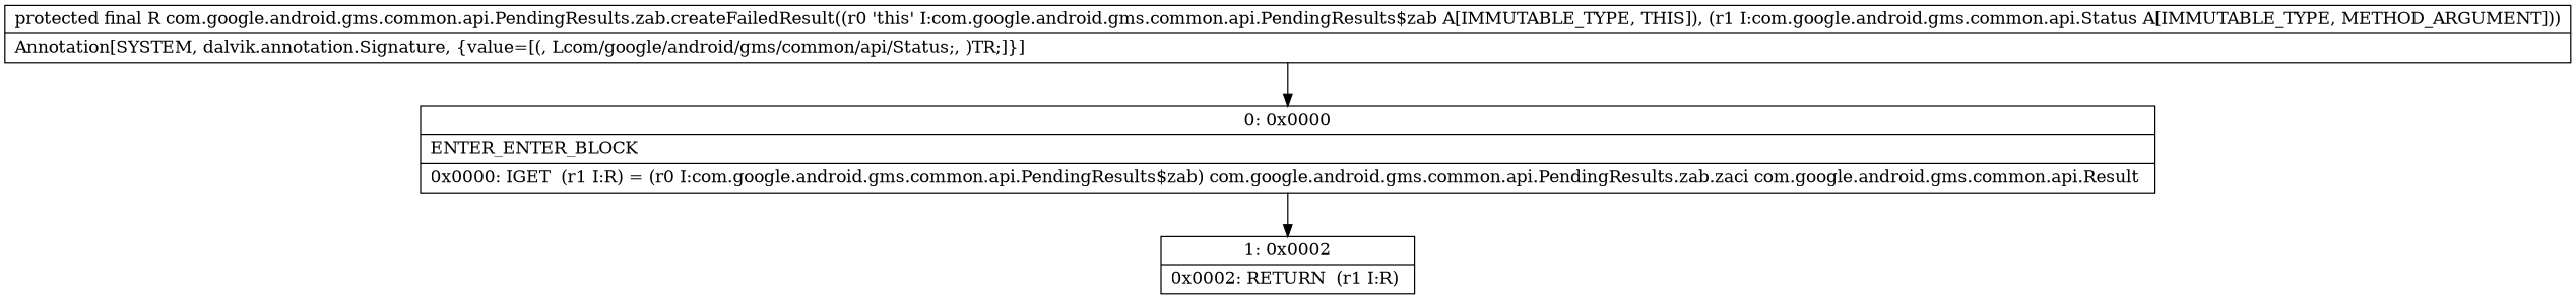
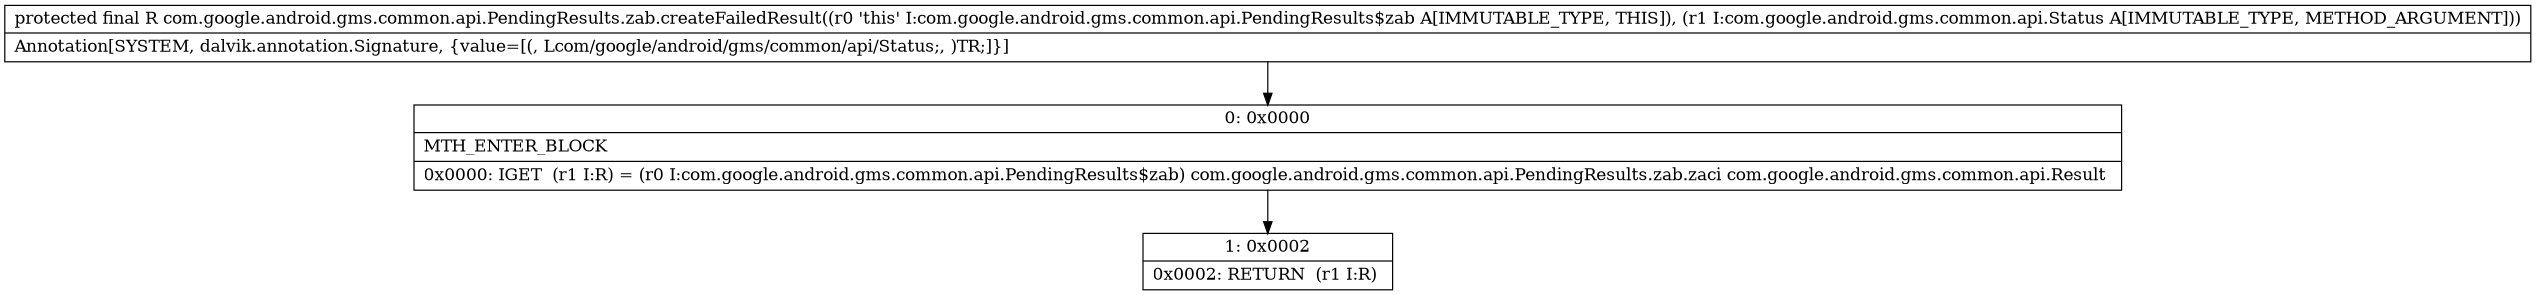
  digraph {
    node [shape=record]
-   n1 [label="{0\:\ 0x0000|ENTER_ENTER_BLOCK\l|0x0000: IGET  (r1 I:R) = (r0 I:com.google.android.gms.common.api.PendingResults$zab) com.google.android.gms.common.api.PendingResults.zab.zaci com.google.android.gms.common.api.Result \l}"]
+   n1 [label="{0\:\ 0x0000|MTH_ENTER_BLOCK\l|0x0000: IGET  (r1 I:R) = (r0 I:com.google.android.gms.common.api.PendingResults$zab) com.google.android.gms.common.api.PendingResults.zab.zaci com.google.android.gms.common.api.Result \l}"]
    n2 [label="{1\:\ 0x0002|0x0002: RETURN  (r1 I:R) \l}"]
    n3 [label="{protected final R com.google.android.gms.common.api.PendingResults.zab.createFailedResult((r0 'this' I:com.google.android.gms.common.api.PendingResults$zab A[IMMUTABLE_TYPE, THIS]), (r1 I:com.google.android.gms.common.api.Status A[IMMUTABLE_TYPE, METHOD_ARGUMENT]))  | Annotation[SYSTEM, dalvik.annotation.Signature, \{value=[(, Lcom\/google\/android\/gms\/common\/api\/Status;, )TR;]\}]\l}"]
    n1 -> n2
    n3 -> n1
  }
